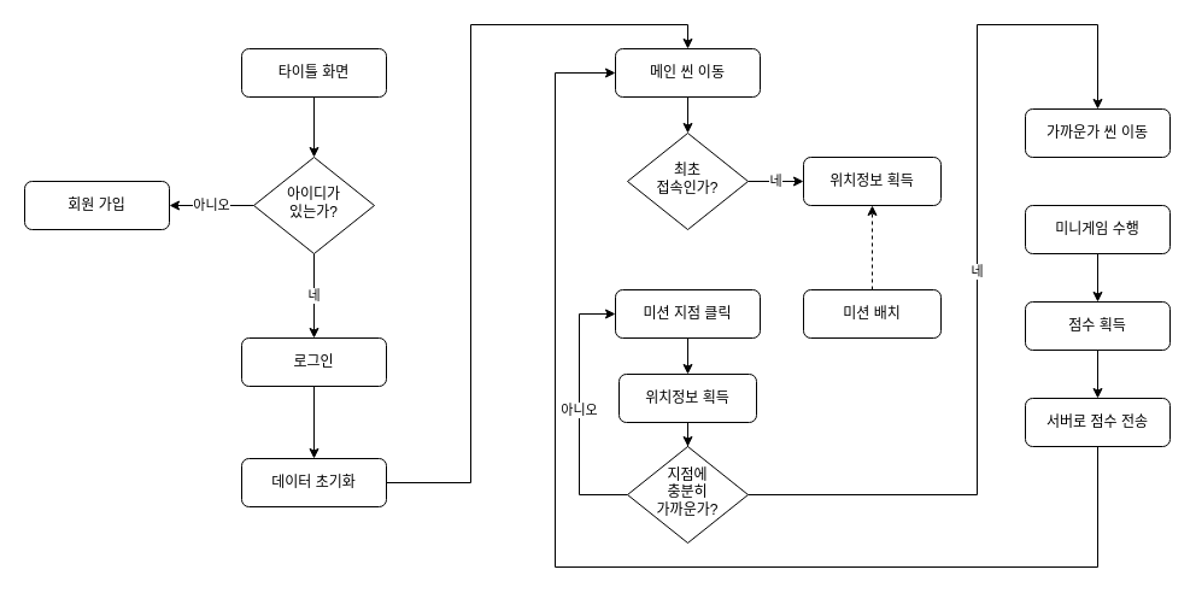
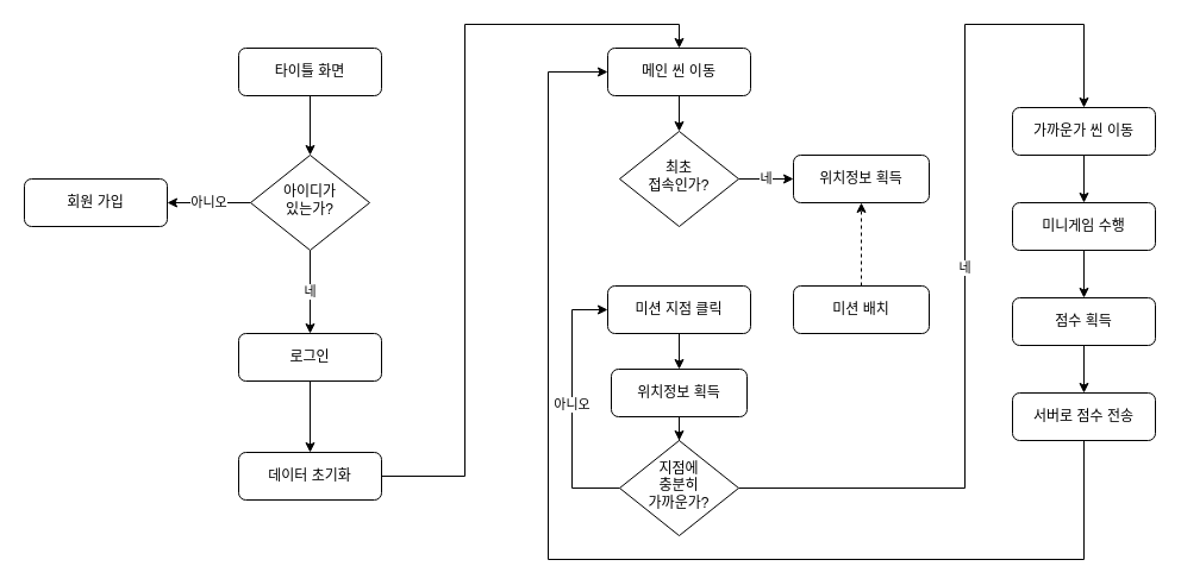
  <mxCell id="0" />
  <mxCell id="1" parent="0" />
  <mxCell id="2" style="edgeStyle=orthogonalEdgeStyle;rounded=0;orthogonalLoop=1;jettySize=auto;html=1;entryX=0.5;entryY=0;entryDx=0;entryDy=0;" edge="1" parent="1" source="3" target="6"><mxGeometry relative="1" as="geometry" /></mxCell>
  <mxCell id="3" value="타이틀 화면" style="rounded=1;whiteSpace=wrap;html=1;fontSize=12;glass=0;strokeWidth=1;shadow=0;" parent="1" vertex="1"><mxGeometry x="200" y="40" width="120" height="40" as="geometry" /></mxCell>
  <mxCell id="4" value="네" style="edgeStyle=orthogonalEdgeStyle;rounded=0;orthogonalLoop=1;jettySize=auto;html=1;entryX=0.5;entryY=0;entryDx=0;entryDy=0;" edge="1" parent="1" source="6" target="14"><mxGeometry relative="1" as="geometry" /></mxCell>
  <mxCell id="5" value="아니오" style="edgeStyle=orthogonalEdgeStyle;rounded=0;orthogonalLoop=1;jettySize=auto;html=1;entryX=1;entryY=0.5;entryDx=0;entryDy=0;" edge="1" parent="1" source="6" target="7"><mxGeometry relative="1" as="geometry" /></mxCell>
  <mxCell id="6" value="아이디가&lt;br&gt;있는가?" style="rhombus;whiteSpace=wrap;html=1;shadow=0;fontFamily=Helvetica;fontSize=12;align=center;strokeWidth=1;spacing=6;spacingTop=-4;" parent="1" vertex="1"><mxGeometry x="210" y="130" width="100" height="80" as="geometry" /></mxCell>
  <mxCell id="7" value="회원 가입" style="rounded=1;whiteSpace=wrap;html=1;fontSize=12;glass=0;strokeWidth=1;shadow=0;" parent="1" vertex="1"><mxGeometry x="20" y="150" width="120" height="40" as="geometry" /></mxCell>
  <mxCell id="8" value="네" style="edgeStyle=orthogonalEdgeStyle;rounded=0;orthogonalLoop=1;jettySize=auto;html=1;entryX=0;entryY=0.5;entryDx=0;entryDy=0;" edge="1" parent="1" source="9" target="12"><mxGeometry relative="1" as="geometry" /></mxCell>
  <mxCell id="9" value="최초&lt;br&gt;접속인가?" style="rhombus;whiteSpace=wrap;html=1;shadow=0;fontFamily=Helvetica;fontSize=12;align=center;strokeWidth=1;spacing=6;spacingTop=-4;" parent="1" vertex="1"><mxGeometry x="520" y="110" width="100" height="80" as="geometry" /></mxCell>
  <mxCell id="10" style="edgeStyle=orthogonalEdgeStyle;rounded=0;orthogonalLoop=1;jettySize=auto;html=1;" edge="1" parent="1" source="11" target="33"><mxGeometry relative="1" as="geometry"><mxPoint x="580" y="300" as="targetPoint" /></mxGeometry></mxCell>
  <mxCell id="11" value="미션 지점 클릭" style="rounded=1;whiteSpace=wrap;html=1;fontSize=12;glass=0;strokeWidth=1;shadow=0;" parent="1" vertex="1"><mxGeometry x="510" y="240" width="120" height="40" as="geometry" /></mxCell>
  <mxCell id="12" value="위치정보 획득" style="rounded=1;whiteSpace=wrap;html=1;fontSize=12;glass=0;strokeWidth=1;shadow=0;" parent="1" vertex="1"><mxGeometry x="666" y="130" width="114" height="40" as="geometry" /></mxCell>
  <mxCell id="13" style="edgeStyle=orthogonalEdgeStyle;rounded=0;orthogonalLoop=1;jettySize=auto;html=1;entryX=0.5;entryY=0;entryDx=0;entryDy=0;" edge="1" parent="1" source="14" target="20"><mxGeometry relative="1" as="geometry"><mxPoint x="270" y="340" as="targetPoint" /></mxGeometry></mxCell>
  <mxCell id="14" value="로그인" style="rounded=1;whiteSpace=wrap;html=1;fontSize=12;glass=0;strokeWidth=1;shadow=0;" vertex="1" parent="1"><mxGeometry x="200" y="280" width="120" height="40" as="geometry" /></mxCell>
  <mxCell id="15" style="edgeStyle=orthogonalEdgeStyle;rounded=0;orthogonalLoop=1;jettySize=auto;html=1;entryX=0.5;entryY=0;entryDx=0;entryDy=0;" edge="1" parent="1" source="16" target="9"><mxGeometry relative="1" as="geometry" /></mxCell>
  <mxCell id="16" value="메인 씬 이동" style="rounded=1;whiteSpace=wrap;html=1;fontSize=12;glass=0;strokeWidth=1;shadow=0;" vertex="1" parent="1"><mxGeometry x="510" y="40" width="120" height="40" as="geometry" /></mxCell>
  <mxCell id="17" style="edgeStyle=orthogonalEdgeStyle;rounded=0;orthogonalLoop=1;jettySize=auto;html=1;dashed=1;" edge="1" parent="1" source="18" target="12"><mxGeometry relative="1" as="geometry" /></mxCell>
  <mxCell id="18" value="미션 배치" style="rounded=1;whiteSpace=wrap;html=1;fontSize=12;glass=0;strokeWidth=1;shadow=0;" vertex="1" parent="1"><mxGeometry x="666" y="240" width="114" height="40" as="geometry" /></mxCell>
  <mxCell id="19" style="edgeStyle=orthogonalEdgeStyle;rounded=0;orthogonalLoop=1;jettySize=auto;html=1;entryX=0.5;entryY=0;entryDx=0;entryDy=0;" edge="1" parent="1" source="20" target="16"><mxGeometry relative="1" as="geometry"><mxPoint x="500" y="20" as="targetPoint" /><Array as="points"><mxPoint x="390" y="400" /><mxPoint x="390" y="20" /><mxPoint x="570" y="20" /></Array></mxGeometry></mxCell>
  <mxCell id="20" value="데이터 초기화" style="rounded=1;whiteSpace=wrap;html=1;fontSize=12;glass=0;strokeWidth=1;shadow=0;" vertex="1" parent="1"><mxGeometry x="200" y="380" width="120" height="40" as="geometry" /></mxCell>
+ <mxCell id="21" style="edgeStyle=orthogonalEdgeStyle;rounded=0;orthogonalLoop=1;jettySize=auto;html=1;" edge="1" parent="1" source="22" target="24"><mxGeometry relative="1" as="geometry" /></mxCell>
  <mxCell id="22" value="가까운가 씬 이동" style="rounded=1;whiteSpace=wrap;html=1;fontSize=12;glass=0;strokeWidth=1;shadow=0;" vertex="1" parent="1"><mxGeometry x="850" y="90" width="120" height="40" as="geometry" /></mxCell>
  <mxCell id="23" style="edgeStyle=orthogonalEdgeStyle;rounded=0;orthogonalLoop=1;jettySize=auto;html=1;" edge="1" parent="1" source="24" target="26"><mxGeometry relative="1" as="geometry" /></mxCell>
  <mxCell id="24" value="미니게임 수행" style="rounded=1;whiteSpace=wrap;html=1;fontSize=12;glass=0;strokeWidth=1;shadow=0;" vertex="1" parent="1"><mxGeometry x="850" y="170" width="120" height="40" as="geometry" /></mxCell>
  <mxCell id="25" style="edgeStyle=orthogonalEdgeStyle;rounded=0;orthogonalLoop=1;jettySize=auto;html=1;entryX=0.5;entryY=0;entryDx=0;entryDy=0;" edge="1" parent="1" source="26" target="28"><mxGeometry relative="1" as="geometry" /></mxCell>
  <mxCell id="26" value="점수 획득" style="rounded=1;whiteSpace=wrap;html=1;fontSize=12;glass=0;strokeWidth=1;shadow=0;" vertex="1" parent="1"><mxGeometry x="850" y="250" width="120" height="40" as="geometry" /></mxCell>
  <mxCell id="27" style="edgeStyle=orthogonalEdgeStyle;rounded=0;orthogonalLoop=1;jettySize=auto;html=1;entryX=0;entryY=0.5;entryDx=0;entryDy=0;" edge="1" parent="1" source="28" target="16"><mxGeometry relative="1" as="geometry"><Array as="points"><mxPoint x="910" y="470" /><mxPoint x="460" y="470" /><mxPoint x="460" y="60" /></Array></mxGeometry></mxCell>
  <mxCell id="28" value="서버로 점수 전송" style="rounded=1;whiteSpace=wrap;html=1;fontSize=12;glass=0;strokeWidth=1;shadow=0;" vertex="1" parent="1"><mxGeometry x="850" y="330" width="120" height="40" as="geometry" /></mxCell>
  <mxCell id="29" value="아니오" style="edgeStyle=orthogonalEdgeStyle;rounded=0;orthogonalLoop=1;jettySize=auto;html=1;entryX=0;entryY=0.5;entryDx=0;entryDy=0;exitX=0;exitY=0.5;exitDx=0;exitDy=0;" edge="1" parent="1" source="31" target="11"><mxGeometry relative="1" as="geometry"><Array as="points"><mxPoint x="480" y="410" /><mxPoint x="480" y="260" /></Array></mxGeometry></mxCell>
  <mxCell id="30" value="네" style="edgeStyle=orthogonalEdgeStyle;rounded=0;orthogonalLoop=1;jettySize=auto;html=1;entryX=0.5;entryY=0;entryDx=0;entryDy=0;exitX=1;exitY=0.5;exitDx=0;exitDy=0;" edge="1" parent="1" source="31" target="22"><mxGeometry relative="1" as="geometry"><Array as="points"><mxPoint x="810" y="410" /><mxPoint x="810" y="20" /><mxPoint x="910" y="20" /></Array></mxGeometry></mxCell>
  <mxCell id="31" value="지점에&lt;br&gt;충분히&lt;br&gt;가까운가?" style="rhombus;whiteSpace=wrap;html=1;shadow=0;fontFamily=Helvetica;fontSize=12;align=center;strokeWidth=1;spacing=6;spacingTop=-4;" vertex="1" parent="1"><mxGeometry x="520" y="370" width="100" height="80" as="geometry" /></mxCell>
  <mxCell id="32" style="edgeStyle=orthogonalEdgeStyle;rounded=0;orthogonalLoop=1;jettySize=auto;html=1;" edge="1" parent="1" source="33" target="31"><mxGeometry relative="1" as="geometry" /></mxCell>
  <mxCell id="33" value="위치정보 획득" style="rounded=1;whiteSpace=wrap;html=1;fontSize=12;glass=0;strokeWidth=1;shadow=0;" vertex="1" parent="1"><mxGeometry x="513" y="310" width="114" height="40" as="geometry" /></mxCell>
